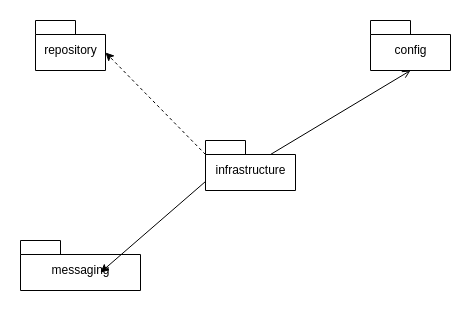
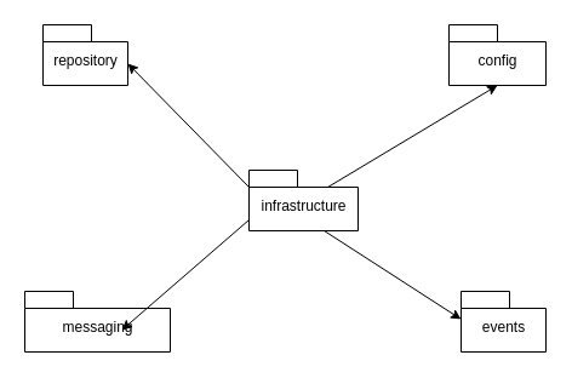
  <mxCell id="0" />
  <mxCell id="1" parent="0" />
  <mxCell id="2" value="&lt;span style=&quot;font-weight: normal&quot;&gt;infrastructure&lt;/span&gt;" style="shape=folder;fontStyle=1;spacingTop=10;tabWidth=40;tabHeight=14;tabPosition=left;html=1;" vertex="1" parent="1"><mxGeometry x="205" y="140" width="90" height="50" as="geometry" /></mxCell>
  <mxCell id="3" value="&lt;span style=&quot;font-weight: normal&quot;&gt;repository&lt;/span&gt;" style="shape=folder;fontStyle=1;spacingTop=10;tabWidth=40;tabHeight=14;tabPosition=left;html=1;" vertex="1" parent="1"><mxGeometry x="35" y="20" width="70" height="50" as="geometry" /></mxCell>
+ <mxCell id="4" value="&lt;span style=&quot;font-weight: normal&quot;&gt;events&lt;/span&gt;" style="shape=folder;fontStyle=1;spacingTop=10;tabWidth=40;tabHeight=14;tabPosition=left;html=1;" vertex="1" parent="1"><mxGeometry x="380" y="240" width="70" height="50" as="geometry" /></mxCell>
  <mxCell id="5" value="&lt;span style=&quot;font-weight: normal&quot;&gt;config&lt;/span&gt;" style="shape=folder;fontStyle=1;spacingTop=10;tabWidth=40;tabHeight=14;tabPosition=left;html=1;" vertex="1" parent="1"><mxGeometry x="370" y="20" width="80" height="50" as="geometry" /></mxCell>
- <mxCell id="6" value="" style="endArrow=classic;html=1;entryX=0;entryY=0;entryDx=70;entryDy=32;entryPerimeter=0;exitX=0;exitY=0;exitDx=0;exitDy=14;exitPerimeter=0;dashed=1;" edge="1" parent="1" source="2" target="3"><mxGeometry width="50" height="50" relative="1" as="geometry"><mxPoint x="175" y="160" as="sourcePoint" /><mxPoint x="85" y="320" as="targetPoint" /></mxGeometry></mxCell>
- <mxCell id="8" value="" style="endArrow=open;html=1;entryX=0.5;entryY=1;entryDx=0;entryDy=0;entryPerimeter=0;exitX=0;exitY=0;exitDx=65;exitDy=14;exitPerimeter=0;" edge="1" parent="1" source="2" target="5"><mxGeometry width="50" height="50" relative="1" as="geometry"><mxPoint x="15" y="380" as="sourcePoint" /><mxPoint x="65" y="330" as="targetPoint" /></mxGeometry></mxCell>
+ <mxCell id="6" value="" style="endArrow=classic;html=1;entryX=0;entryY=0;entryDx=70;entryDy=32;entryPerimeter=0;exitX=0;exitY=0;exitDx=0;exitDy=14;exitPerimeter=0;" edge="1" parent="1" source="2" target="3"><mxGeometry width="50" height="50" relative="1" as="geometry"><mxPoint x="175" y="160" as="sourcePoint" /><mxPoint x="85" y="320" as="targetPoint" /></mxGeometry></mxCell>
+ <mxCell id="7" value="" style="endArrow=classic;html=1;entryX=0;entryY=0;entryDx=0;entryDy=23;entryPerimeter=0;exitX=0.689;exitY=1;exitDx=0;exitDy=0;exitPerimeter=0;" edge="1" parent="1" source="2" target="4"><mxGeometry width="50" height="50" relative="1" as="geometry"><mxPoint x="35" y="370" as="sourcePoint" /><mxPoint x="85" y="320" as="targetPoint" /></mxGeometry></mxCell>
+ <mxCell id="8" value="" style="endArrow=classic;html=1;entryX=0.5;entryY=1;entryDx=0;entryDy=0;entryPerimeter=0;exitX=0;exitY=0;exitDx=65;exitDy=14;exitPerimeter=0;" edge="1" parent="1" source="2" target="5"><mxGeometry width="50" height="50" relative="1" as="geometry"><mxPoint x="15" y="380" as="sourcePoint" /><mxPoint x="65" y="330" as="targetPoint" /></mxGeometry></mxCell>
  <mxCell id="9" value="&lt;span style=&quot;font-weight: normal&quot;&gt;messaging&lt;/span&gt;" style="shape=folder;fontStyle=1;spacingTop=10;tabWidth=40;tabHeight=14;tabPosition=left;html=1;" vertex="1" parent="1"><mxGeometry x="20" y="240" width="120" height="50" as="geometry" /></mxCell>
  <mxCell id="10" value="" style="endArrow=classic;html=1;entryX=0;entryY=0;entryDx=80;entryDy=32;entryPerimeter=0;exitX=0;exitY=0;exitDx=0;exitDy=41;exitPerimeter=0;" edge="1" parent="1" source="2" target="9"><mxGeometry width="50" height="50" relative="1" as="geometry"><mxPoint x="15" y="370" as="sourcePoint" /><mxPoint x="65" y="320" as="targetPoint" /></mxGeometry></mxCell>
